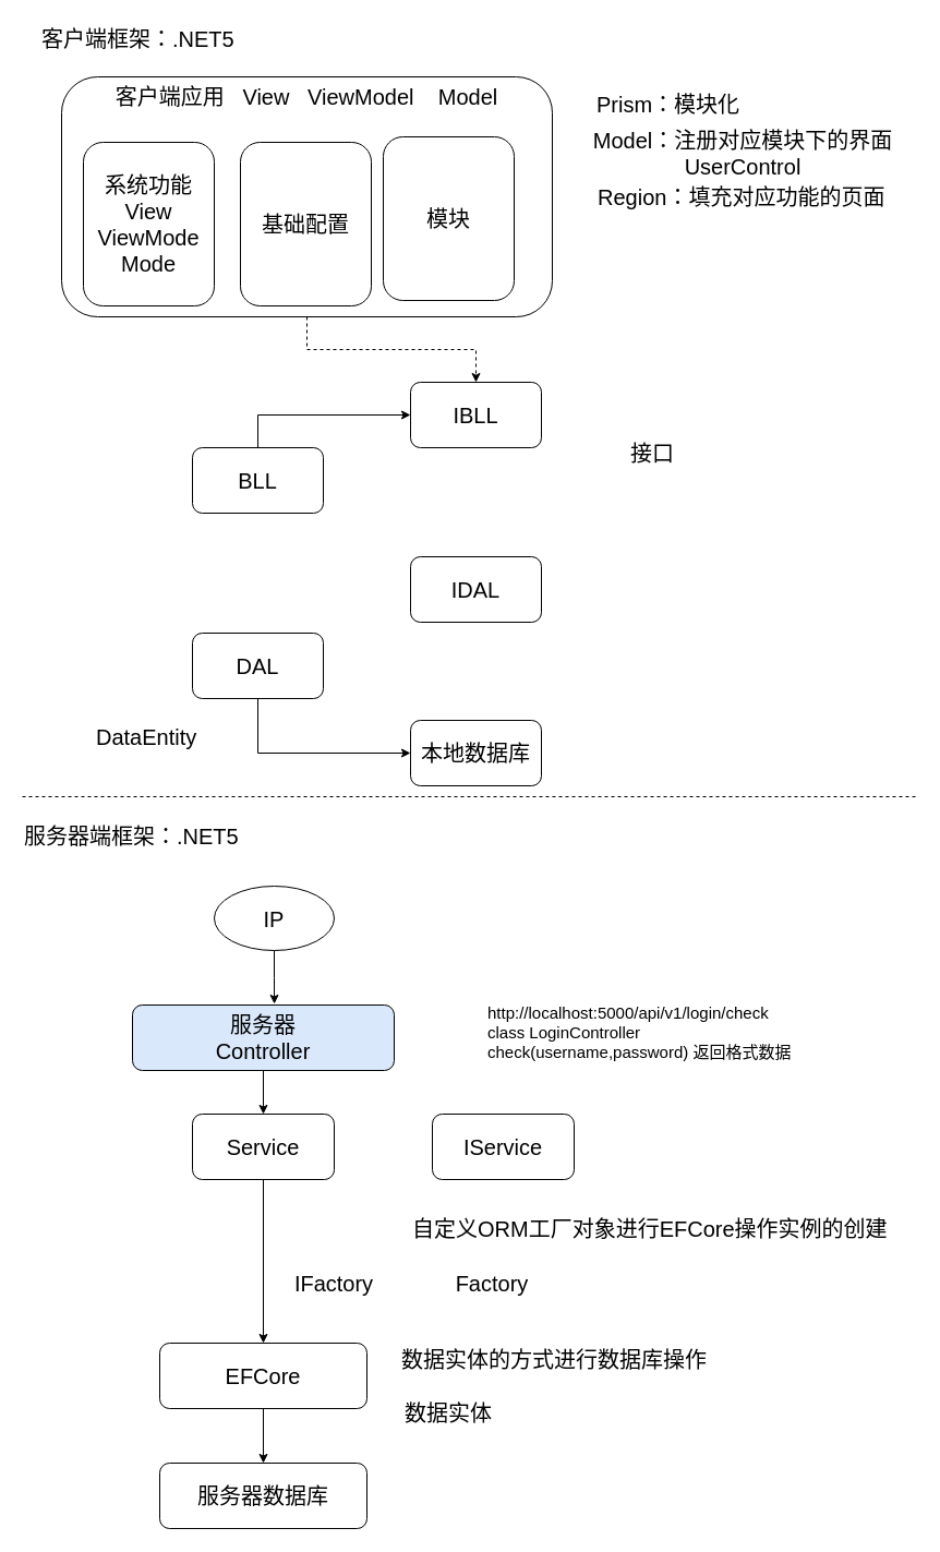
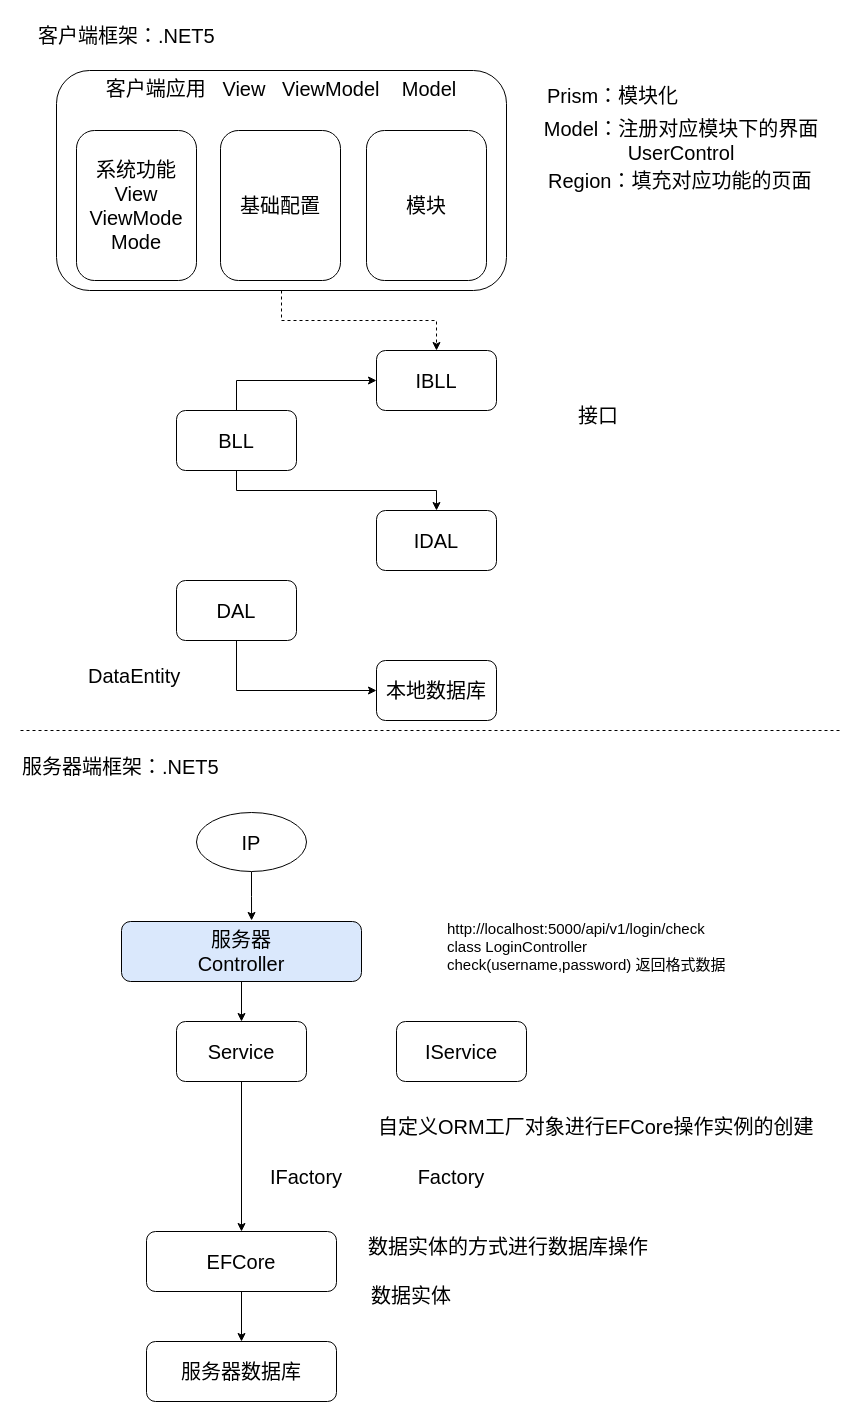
  <mxCell id="0" />
  <mxCell id="1" parent="0" />
  <mxCell id="2" style="edgeStyle=orthogonalEdgeStyle;rounded=0;orthogonalLoop=1;jettySize=auto;html=1;exitX=0.5;exitY=1;exitDx=0;exitDy=0;entryX=0.5;entryY=0;entryDx=0;entryDy=0;dashed=1;" parent="1" source="3" target="10" edge="1"><mxGeometry relative="1" as="geometry" /></mxCell>
  <mxCell id="3" value="客户端应用&amp;nbsp; &amp;nbsp;View&amp;nbsp; &amp;nbsp;ViewModel&amp;nbsp; &amp;nbsp; Model" style="rounded=1;whiteSpace=wrap;html=1;verticalAlign=top;fontSize=20;" parent="1" vertex="1"><mxGeometry x="56" y="70" width="450" height="220" as="geometry" /></mxCell>
  <mxCell id="4" value="系统功能&lt;br style=&quot;font-size: 20px;&quot;&gt;View&lt;br style=&quot;font-size: 20px;&quot;&gt;ViewMode&lt;br style=&quot;font-size: 20px;&quot;&gt;Mode" style="rounded=1;whiteSpace=wrap;html=1;fontSize=20;" parent="1" vertex="1"><mxGeometry x="76" y="130" width="120" height="150" as="geometry" /></mxCell>
  <mxCell id="5" value="基础配置" style="rounded=1;whiteSpace=wrap;html=1;fontSize=20;" parent="1" vertex="1"><mxGeometry x="220" y="130" width="120" height="150" as="geometry" /></mxCell>
- <mxCell id="6" value="模块" style="rounded=1;whiteSpace=wrap;html=1;fontSize=20;" parent="1" vertex="1"><mxGeometry x="351" y="125" width="120" height="150" as="geometry" /></mxCell>
+ <mxCell id="6" value="模块" style="rounded=1;whiteSpace=wrap;html=1;fontSize=20;" parent="1" vertex="1"><mxGeometry x="366" y="130" width="120" height="150" as="geometry" /></mxCell>
  <mxCell id="7" style="edgeStyle=orthogonalEdgeStyle;rounded=0;orthogonalLoop=1;jettySize=auto;html=1;exitX=0.5;exitY=0;exitDx=0;exitDy=0;entryX=0;entryY=0.5;entryDx=0;entryDy=0;" parent="1" source="9" target="10" edge="1"><mxGeometry relative="1" as="geometry" /></mxCell>
+ <mxCell id="8" style="edgeStyle=orthogonalEdgeStyle;rounded=0;orthogonalLoop=1;jettySize=auto;html=1;exitX=0.5;exitY=1;exitDx=0;exitDy=0;entryX=0.5;entryY=0;entryDx=0;entryDy=0;" parent="1" source="9" target="11" edge="1"><mxGeometry relative="1" as="geometry" /></mxCell>
  <mxCell id="9" value="BLL" style="rounded=1;whiteSpace=wrap;html=1;fontSize=20;" parent="1" vertex="1"><mxGeometry x="176" y="410" width="120" height="60" as="geometry" /></mxCell>
  <mxCell id="10" value="IBLL" style="rounded=1;whiteSpace=wrap;html=1;fontSize=20;" parent="1" vertex="1"><mxGeometry x="376" y="350" width="120" height="60" as="geometry" /></mxCell>
  <mxCell id="11" value="IDAL" style="rounded=1;whiteSpace=wrap;html=1;fontSize=20;" parent="1" vertex="1"><mxGeometry x="376" y="510" width="120" height="60" as="geometry" /></mxCell>
  <mxCell id="12" style="edgeStyle=orthogonalEdgeStyle;rounded=0;orthogonalLoop=1;jettySize=auto;html=1;exitX=0.5;exitY=1;exitDx=0;exitDy=0;entryX=0;entryY=0.5;entryDx=0;entryDy=0;" parent="1" source="13" target="21" edge="1"><mxGeometry relative="1" as="geometry" /></mxCell>
  <mxCell id="13" value="DAL" style="rounded=1;whiteSpace=wrap;html=1;fontSize=20;" parent="1" vertex="1"><mxGeometry x="176" y="580" width="120" height="60" as="geometry" /></mxCell>
  <mxCell id="14" value="Prism：模块化" style="text;html=1;strokeColor=none;fillColor=none;align=left;verticalAlign=middle;whiteSpace=wrap;rounded=0;fontSize=20;" parent="1" vertex="1"><mxGeometry x="545" y="80" width="170" height="30" as="geometry" /></mxCell>
  <mxCell id="15" value="Model：注册对应模块下的界面UserControl" style="text;html=1;strokeColor=none;fillColor=none;align=center;verticalAlign=middle;whiteSpace=wrap;rounded=0;fontSize=20;" parent="1" vertex="1"><mxGeometry x="536" y="120" width="290" height="40" as="geometry" /></mxCell>
  <mxCell id="16" value="Region：填充对应功能的页面" style="text;html=1;strokeColor=none;fillColor=none;align=left;verticalAlign=middle;whiteSpace=wrap;rounded=0;fontSize=20;" parent="1" vertex="1"><mxGeometry x="546" y="165" width="270" height="30" as="geometry" /></mxCell>
  <mxCell id="17" value="接口" style="text;html=1;strokeColor=none;fillColor=none;align=left;verticalAlign=middle;whiteSpace=wrap;rounded=0;fontSize=20;" parent="1" vertex="1"><mxGeometry x="576" y="400" width="170" height="30" as="geometry" /></mxCell>
  <mxCell id="18" value="DataEntity" style="text;html=1;strokeColor=none;fillColor=none;align=left;verticalAlign=middle;whiteSpace=wrap;rounded=0;fontSize=20;" parent="1" vertex="1"><mxGeometry x="86" y="660" width="110" height="30" as="geometry" /></mxCell>
  <mxCell id="19" style="edgeStyle=orthogonalEdgeStyle;rounded=0;orthogonalLoop=1;jettySize=auto;html=1;exitX=0.5;exitY=1;exitDx=0;exitDy=0;entryX=0.5;entryY=0;entryDx=0;entryDy=0;" parent="1" source="20" target="24" edge="1"><mxGeometry relative="1" as="geometry" /></mxCell>
  <mxCell id="20" value="服务器&lt;br&gt;Controller" style="rounded=1;whiteSpace=wrap;html=1;fontSize=20;fillColor=#dae8fc;" parent="1" vertex="1"><mxGeometry x="121" y="921" width="240" height="60" as="geometry" /></mxCell>
  <mxCell id="21" value="本地数据库" style="rounded=1;whiteSpace=wrap;html=1;fontSize=20;" parent="1" vertex="1"><mxGeometry x="376" y="660" width="120" height="60" as="geometry" /></mxCell>
  <mxCell id="22" value="" style="endArrow=none;dashed=1;html=1;rounded=0;" parent="1" edge="1"><mxGeometry width="50" height="50" relative="1" as="geometry"><mxPoint x="20" y="730" as="sourcePoint" /><mxPoint x="840" y="730" as="targetPoint" /></mxGeometry></mxCell>
  <mxCell id="23" style="edgeStyle=orthogonalEdgeStyle;rounded=0;orthogonalLoop=1;jettySize=auto;html=1;exitX=0.5;exitY=1;exitDx=0;exitDy=0;entryX=0.5;entryY=0;entryDx=0;entryDy=0;" parent="1" source="24" target="28" edge="1"><mxGeometry relative="1" as="geometry" /></mxCell>
  <mxCell id="24" value="Service" style="rounded=1;whiteSpace=wrap;html=1;fontSize=20;" parent="1" vertex="1"><mxGeometry x="176" y="1021" width="130" height="60" as="geometry" /></mxCell>
  <mxCell id="25" value="IService" style="rounded=1;whiteSpace=wrap;html=1;fontSize=20;" parent="1" vertex="1"><mxGeometry x="396" y="1021" width="130" height="60" as="geometry" /></mxCell>
  <mxCell id="26" value="http://localhost:5000/api/v1/login/check&lt;br&gt;class LoginController&lt;br&gt;check(username,password) 返回格式数据" style="text;html=1;strokeColor=none;fillColor=none;align=left;verticalAlign=middle;whiteSpace=wrap;rounded=0;fontSize=15;" parent="1" vertex="1"><mxGeometry x="445" y="911" width="340" height="70" as="geometry" /></mxCell>
  <mxCell id="27" style="edgeStyle=orthogonalEdgeStyle;rounded=0;orthogonalLoop=1;jettySize=auto;html=1;exitX=0.5;exitY=1;exitDx=0;exitDy=0;entryX=0.5;entryY=0;entryDx=0;entryDy=0;" parent="1" source="28" target="29" edge="1"><mxGeometry relative="1" as="geometry" /></mxCell>
  <mxCell id="28" value="EFCore" style="rounded=1;whiteSpace=wrap;html=1;fontSize=20;" parent="1" vertex="1"><mxGeometry x="146" y="1231" width="190" height="60" as="geometry" /></mxCell>
  <mxCell id="29" value="服务器数据库" style="rounded=1;whiteSpace=wrap;html=1;fontSize=20;" parent="1" vertex="1"><mxGeometry x="146" y="1341" width="190" height="60" as="geometry" /></mxCell>
  <mxCell id="30" value="IFactory" style="text;html=1;strokeColor=none;fillColor=none;align=center;verticalAlign=middle;whiteSpace=wrap;rounded=0;fontSize=20;" parent="1" vertex="1"><mxGeometry x="251" y="1161" width="110" height="30" as="geometry" /></mxCell>
  <mxCell id="31" value="Factory" style="text;html=1;strokeColor=none;fillColor=none;align=center;verticalAlign=middle;whiteSpace=wrap;rounded=0;fontSize=20;" parent="1" vertex="1"><mxGeometry x="396" y="1161" width="110" height="30" as="geometry" /></mxCell>
  <mxCell id="32" value="自定义ORM工厂对象进行EFCore操作实例的创建" style="text;html=1;strokeColor=none;fillColor=none;align=left;verticalAlign=middle;whiteSpace=wrap;rounded=0;fontSize=20;" parent="1" vertex="1"><mxGeometry x="376" y="1111" width="450" height="30" as="geometry" /></mxCell>
  <mxCell id="33" value="数据实体的方式进行数据库操作" style="text;html=1;strokeColor=none;fillColor=none;align=left;verticalAlign=middle;whiteSpace=wrap;rounded=0;fontSize=20;" parent="1" vertex="1"><mxGeometry x="366" y="1231" width="450" height="30" as="geometry" /></mxCell>
  <mxCell id="34" value="数据实体" style="text;html=1;strokeColor=none;fillColor=none;align=center;verticalAlign=middle;whiteSpace=wrap;rounded=0;fontSize=20;" parent="1" vertex="1"><mxGeometry x="356" y="1280" width="110" height="30" as="geometry" /></mxCell>
  <mxCell id="35" value="客户端框架：.NET5" style="text;html=1;strokeColor=none;fillColor=none;align=left;verticalAlign=middle;whiteSpace=wrap;rounded=0;fontSize=20;" parent="1" vertex="1"><mxGeometry x="36" y="20" width="200" height="30" as="geometry" /></mxCell>
  <mxCell id="36" value="服务器端框架：.NET5" style="text;html=1;strokeColor=none;fillColor=none;align=left;verticalAlign=middle;whiteSpace=wrap;rounded=0;fontSize=20;" parent="1" vertex="1"><mxGeometry x="20" y="751" width="200" height="30" as="geometry" /></mxCell>
  <mxCell id="37" style="edgeStyle=orthogonalEdgeStyle;rounded=0;orthogonalLoop=1;jettySize=auto;html=1;exitX=0.5;exitY=1;exitDx=0;exitDy=0;entryX=0.542;entryY=-0.017;entryDx=0;entryDy=0;entryPerimeter=0;" parent="1" source="38" target="20" edge="1"><mxGeometry relative="1" as="geometry" /></mxCell>
  <mxCell id="38" value="IP" style="ellipse;whiteSpace=wrap;html=1;fontSize=20;" parent="1" vertex="1"><mxGeometry x="196" y="812" width="110" height="59" as="geometry" /></mxCell>
